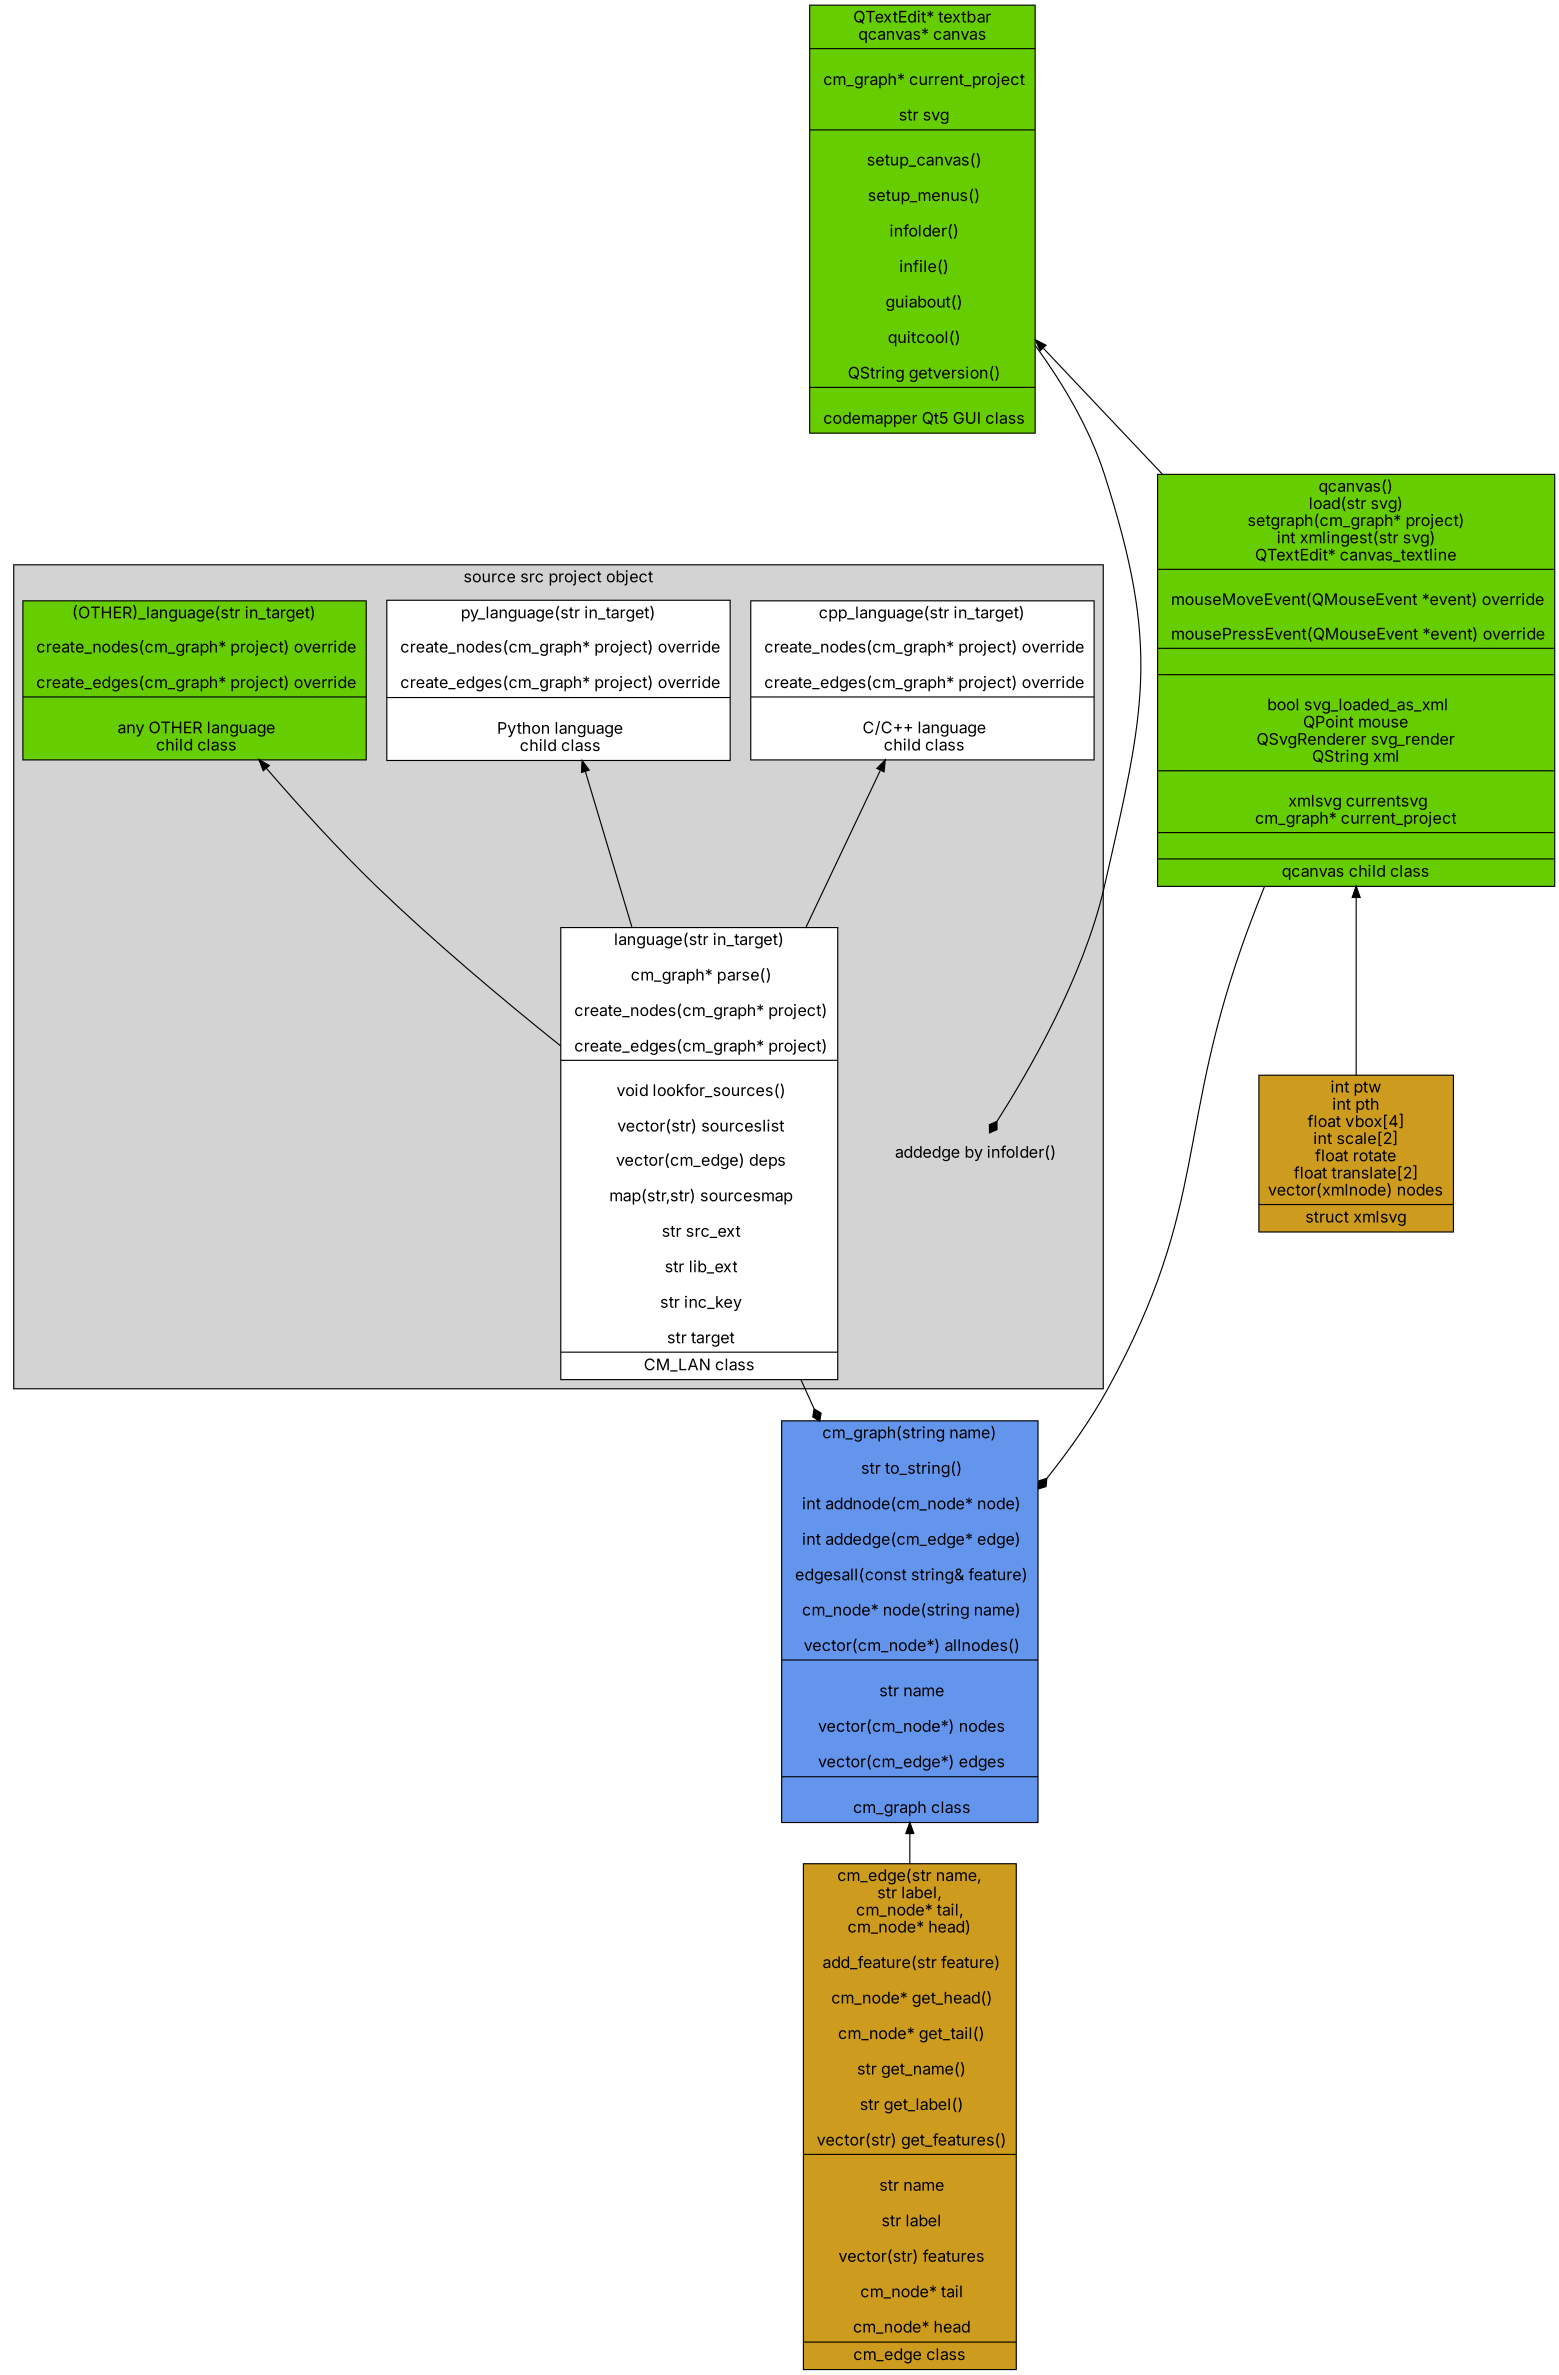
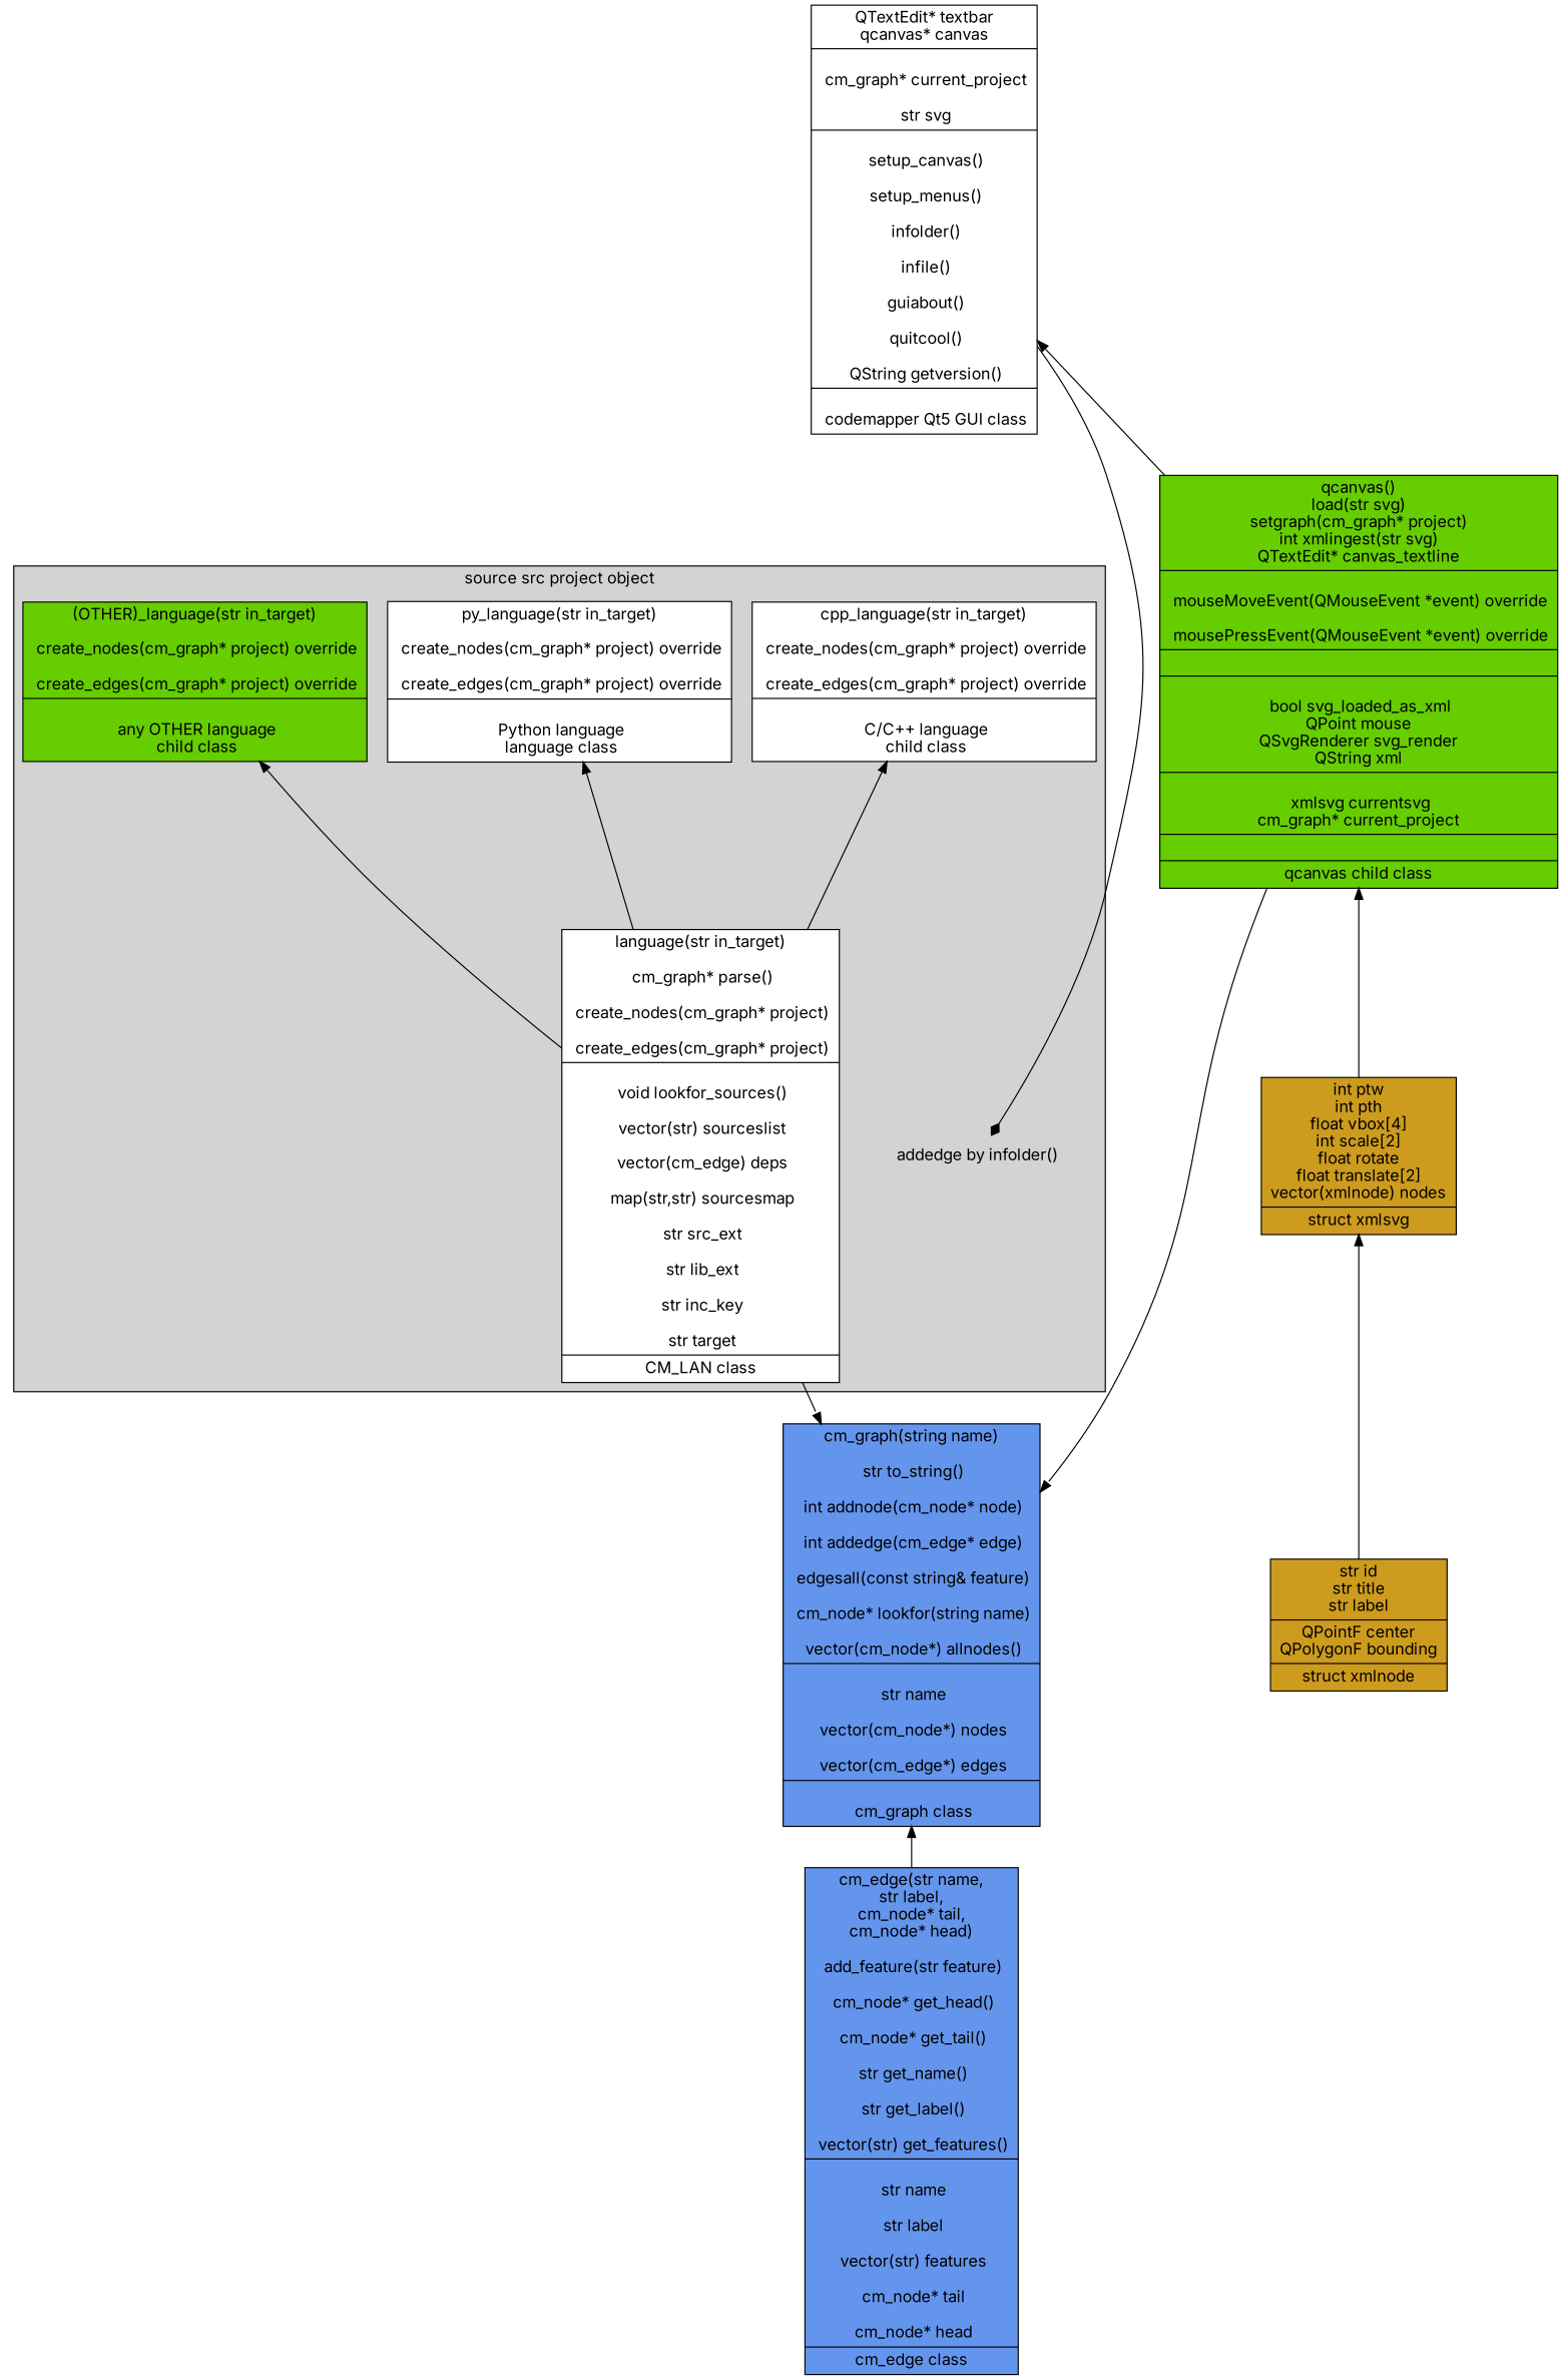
  digraph {
    fontname=Inter
    node [fillcolor=white fontname=Inter shape=record style=filled]
    edge [fontname=Inter]
    n1 [label="{language(str in_target)\n\n                    cm_graph* parse()\n\n                    create_nodes(cm_graph* project)\n\n                    create_edges(cm_graph* project) |\n                    void lookfor_sources()\n\n                    vector(str) sourceslist\n            \n                    vector(cm_edge) deps\n\n                    map(str,str) sourcesmap\n\n                    str src_ext\n\n                    str lib_ext\n\n                    str inc_key\n\n                    str target|CM_LAN class}"]
    n2 [label="{cpp_language(str in_target)\n        \n                    create_nodes(cm_graph* project) override\n\n                    create_edges(cm_graph* project) override|\n                    C/C++ language\n child class}"]
    n3 [color=lightgrey label="addedge by infolder()" fillcolor="" shape="" style=""]
-   n4 [label="{py_language(str in_target)\n        \n                    create_nodes(cm_graph* project) override\n\n                    create_edges(cm_graph* project) override|\n                    Python language\n child class}"]
+   n4 [label="{py_language(str in_target)\n        \n                    create_nodes(cm_graph* project) override\n\n                    create_edges(cm_graph* project) override|\n                    Python language\n language class}"]
    n5 [fillcolor=chartreuse3 label="{(OTHER)_language(str in_target)\n        \n                    create_nodes(cm_graph* project) override\n\n                    create_edges(cm_graph* project) override|\n                    any OTHER language\n child class}"]
-   n6 [fillcolor=cornflowerblue label="{cm_graph(string name)\n\n                str to_string()\n\n                int addnode(cm_node* node)\n\n                int addedge(cm_edge* edge)\n\n                edgesall(const string& feature)\n\n                cm_node* node(string name)\n\n                vector(cm_node*) allnodes()|    \n                str name\n\n                vector(cm_node*) nodes\n\n                vector(cm_edge*) edges|\n                cm_graph class}"]
-   n7 [fillcolor=goldenrod3 label="{cm_edge(str name,\nstr label,\ncm_node* tail,\ncm_node* head)\n\n                add_feature(str feature)\n\n                cm_node* get_head()\n\n                cm_node* get_tail()\n\n                str get_name()\n\n                str get_label()\n\n                vector(str) get_features()|\n                str name\n\n                str label\n\n                vector(str) features\n\n                cm_node* tail\n\n                cm_node* head|cm_edge class}"]
-   n8 [fillcolor=chartreuse3 label="{QTextEdit* textbar\nqcanvas* canvas|        \n                cm_graph* current_project\n\n                str svg|\n                setup_canvas()\n\n                setup_menus()\n\n                infolder()\n\n                infile()\n\n                guiabout()\n\n                quitcool()\n\n                QString getversion()|\n                codemapper Qt5 GUI class}"]
+   n6 [fillcolor=cornflowerblue label="{cm_graph(string name)\n\n                str to_string()\n\n                int addnode(cm_node* node)\n\n                int addedge(cm_edge* edge)\n\n                edgesall(const string& feature)\n\n                cm_node* lookfor(string name)\n\n                vector(cm_node*) allnodes()|    \n                str name\n\n                vector(cm_node*) nodes\n\n                vector(cm_edge*) edges|\n                cm_graph class}"]
+   n7 [fillcolor=cornflowerblue label="{cm_edge(str name,\nstr label,\ncm_node* tail,\ncm_node* head)\n\n                add_feature(str feature)\n\n                cm_node* get_head()\n\n                cm_node* get_tail()\n\n                str get_name()\n\n                str get_label()\n\n                vector(str) get_features()|\n                str name\n\n                str label\n\n                vector(str) features\n\n                cm_node* tail\n\n                cm_node* head|cm_edge class}"]
+   n8 [label="{QTextEdit* textbar\nqcanvas* canvas|        \n                cm_graph* current_project\n\n                str svg|\n                setup_canvas()\n\n                setup_menus()\n\n                infolder()\n\n                infile()\n\n                guiabout()\n\n                quitcool()\n\n                QString getversion()|\n                codemapper Qt5 GUI class}"]
    n9 [fillcolor=chartreuse3 label="{qcanvas()\nload(str svg)\nsetgraph(cm_graph* project)\nint xmlingest(str svg)\nQTextEdit* canvas_textline|\n                mouseMoveEvent(QMouseEvent *event) override\n \n                mousePressEvent(QMouseEvent *event) override||    \n                bool svg_loaded_as_xml\nQPoint mouse\nQSvgRenderer svg_render\nQString xml|\n                xmlsvg currentsvg\ncm_graph* current_project||qcanvas child class}"]
    n10 [fillcolor=goldenrod3 label="{int ptw\nint pth\nfloat vbox[4]\nint scale[2]\nfloat rotate\nfloat translate[2]\nvector(xmlnode) nodes|struct xmlsvg}"]
+   n11 [fillcolor=goldenrod3 label="{str id\nstr title\nstr label|QPointF center\nQPolygonF bounding|struct xmlnode}"]
    subgraph cluster_1 {
      fillcolor=lightgrey
      label="source src project object"
      style=filled
      n1
      n2
      n3
      n4
      n5
    }
-   n1 -> n6 [arrowhead=diamond]
+   n1 -> n6 [arrowhead=normal]
    n2 -> n1 [dir=back]
    n2 -> n3 [style=invis]
    n4 -> n1 [dir=back]
    n5 -> n1 [dir=back]
    n6 -> n7 [dir=back]
    n8 -> n2 [style=invis]
    n8 -> n3 [arrowhead=diamond]
    n8 -> n4 [style=invis]
    n8 -> n5 [style=invis]
    n8 -> n9 [dir=back]
    n9 -> n1 [style=invis]
-   n9 -> n6 [arrowhead=diamond]
+   n9 -> n6 [arrowhead=normal]
    n9 -> n10 [dir=back]
+   n10 -> n11 [dir=back]
  }
